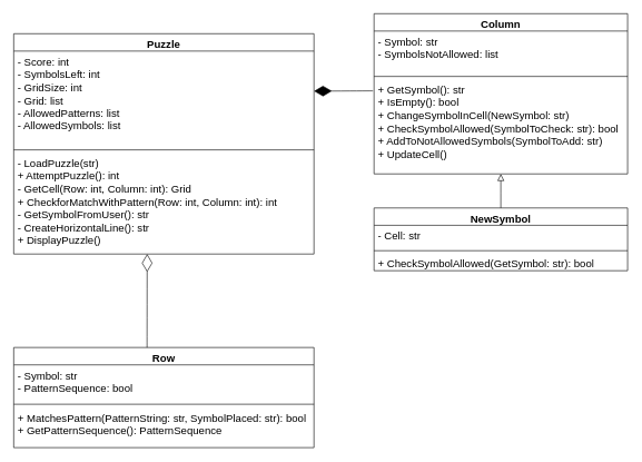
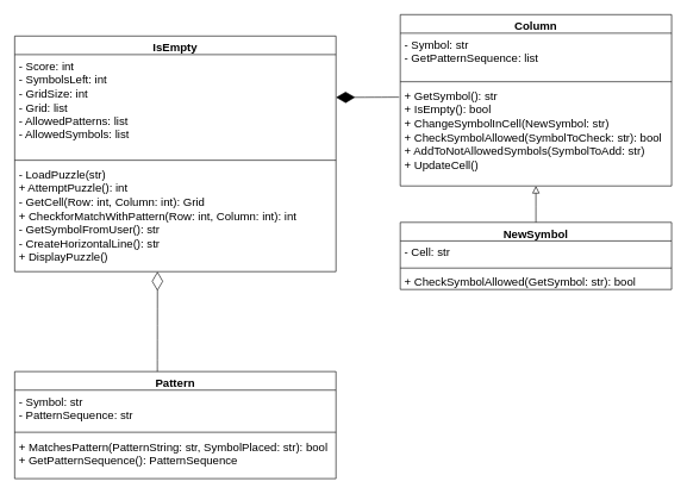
  <mxCell id="0" />
  <mxCell id="1" parent="0" />
- <mxCell id="2" value="Puzzle" style="swimlane;fontStyle=1;align=center;verticalAlign=top;childLayout=stackLayout;horizontal=1;startSize=26;horizontalStack=0;resizeParent=1;resizeParentMax=0;resizeLast=0;collapsible=1;marginBottom=0;whiteSpace=wrap;html=1;fontSize=16;" vertex="1" parent="1"><mxGeometry x="20" y="50" width="450" height="330" as="geometry" /></mxCell>
+ <mxCell id="2" value="IsEmpty" style="swimlane;fontStyle=1;align=center;verticalAlign=top;childLayout=stackLayout;horizontal=1;startSize=26;horizontalStack=0;resizeParent=1;resizeParentMax=0;resizeLast=0;collapsible=1;marginBottom=0;whiteSpace=wrap;html=1;fontSize=16;" vertex="1" parent="1"><mxGeometry x="20" y="50" width="450" height="330" as="geometry" /></mxCell>
  <mxCell id="3" value="- Score: int&lt;br&gt;- SymbolsLeft: int&lt;br&gt;- GridSize: int&lt;br&gt;- Grid: list&lt;br&gt;- AllowedPatterns: list&lt;br&gt;- AllowedSymbols: list" style="text;strokeColor=none;fillColor=none;align=left;verticalAlign=top;spacingLeft=4;spacingRight=4;overflow=hidden;rotatable=0;points=[[0,0.5],[1,0.5]];portConstraint=eastwest;whiteSpace=wrap;html=1;fontSize=16;" vertex="1" parent="2"><mxGeometry y="26" width="450" height="144" as="geometry" /></mxCell>
  <mxCell id="4" value="" style="line;strokeWidth=1;fillColor=none;align=left;verticalAlign=middle;spacingTop=-1;spacingLeft=3;spacingRight=3;rotatable=0;labelPosition=right;points=[];portConstraint=eastwest;strokeColor=inherit;fontSize=16;" vertex="1" parent="2"><mxGeometry y="170" width="450" height="8" as="geometry" /></mxCell>
  <mxCell id="5" value="- LoadPuzzle(str)&lt;br&gt;+ AttemptPuzzle(): int&lt;br&gt;- GetCell(Row: int, Column: int): Grid&lt;br&gt;+ CheckforMatchWithPattern(Row: int, Column: int): int&lt;br&gt;- GetSymbolFromUser(): str&lt;br&gt;- CreateHorizontalLine(): str&lt;br&gt;+ DisplayPuzzle()" style="text;strokeColor=none;fillColor=none;align=left;verticalAlign=top;spacingLeft=4;spacingRight=4;overflow=hidden;rotatable=0;points=[[0,0.5],[1,0.5]];portConstraint=eastwest;whiteSpace=wrap;html=1;fontSize=16;" vertex="1" parent="2"><mxGeometry y="178" width="450" height="152" as="geometry" /></mxCell>
- <mxCell id="6" value="Row" style="swimlane;fontStyle=1;align=center;verticalAlign=top;childLayout=stackLayout;horizontal=1;startSize=26;horizontalStack=0;resizeParent=1;resizeParentMax=0;resizeLast=0;collapsible=1;marginBottom=0;whiteSpace=wrap;html=1;fontSize=16;" vertex="1" parent="1"><mxGeometry x="20" y="520" width="450" height="150" as="geometry" /></mxCell>
- <mxCell id="7" value="- Symbol: str&lt;br&gt;- PatternSequence: bool" style="text;strokeColor=none;fillColor=none;align=left;verticalAlign=top;spacingLeft=4;spacingRight=4;overflow=hidden;rotatable=0;points=[[0,0.5],[1,0.5]];portConstraint=eastwest;whiteSpace=wrap;html=1;fontSize=16;" vertex="1" parent="6"><mxGeometry y="26" width="450" height="54" as="geometry" /></mxCell>
+ <mxCell id="6" value="Pattern" style="swimlane;fontStyle=1;align=center;verticalAlign=top;childLayout=stackLayout;horizontal=1;startSize=26;horizontalStack=0;resizeParent=1;resizeParentMax=0;resizeLast=0;collapsible=1;marginBottom=0;whiteSpace=wrap;html=1;fontSize=16;" vertex="1" parent="1"><mxGeometry x="20" y="520" width="450" height="150" as="geometry" /></mxCell>
+ <mxCell id="7" value="- Symbol: str&lt;br&gt;- PatternSequence: str" style="text;strokeColor=none;fillColor=none;align=left;verticalAlign=top;spacingLeft=4;spacingRight=4;overflow=hidden;rotatable=0;points=[[0,0.5],[1,0.5]];portConstraint=eastwest;whiteSpace=wrap;html=1;fontSize=16;" vertex="1" parent="6"><mxGeometry y="26" width="450" height="54" as="geometry" /></mxCell>
  <mxCell id="8" value="" style="line;strokeWidth=1;fillColor=none;align=left;verticalAlign=middle;spacingTop=-1;spacingLeft=3;spacingRight=3;rotatable=0;labelPosition=right;points=[];portConstraint=eastwest;strokeColor=inherit;fontSize=16;" vertex="1" parent="6"><mxGeometry y="80" width="450" height="10" as="geometry" /></mxCell>
  <mxCell id="9" value="+ MatchesPattern(PatternString: str, SymbolPlaced: str): bool&lt;br&gt;+ GetPatternSequence(): PatternSequence" style="text;strokeColor=none;fillColor=none;align=left;verticalAlign=top;spacingLeft=4;spacingRight=4;overflow=hidden;rotatable=0;points=[[0,0.5],[1,0.5]];portConstraint=eastwest;whiteSpace=wrap;html=1;fontSize=16;" vertex="1" parent="6"><mxGeometry y="90" width="450" height="60" as="geometry" /></mxCell>
  <mxCell id="10" value="Column" style="swimlane;fontStyle=1;align=center;verticalAlign=top;childLayout=stackLayout;horizontal=1;startSize=26;horizontalStack=0;resizeParent=1;resizeParentMax=0;resizeLast=0;collapsible=1;marginBottom=0;whiteSpace=wrap;html=1;fontSize=16;" vertex="1" parent="1"><mxGeometry x="560" y="20" width="380" height="240" as="geometry" /></mxCell>
- <mxCell id="11" value="- Symbol: str&lt;br&gt;- SymbolsNotAllowed: list" style="text;strokeColor=none;fillColor=none;align=left;verticalAlign=top;spacingLeft=4;spacingRight=4;overflow=hidden;rotatable=0;points=[[0,0.5],[1,0.5]];portConstraint=eastwest;whiteSpace=wrap;html=1;fontSize=16;" vertex="1" parent="10"><mxGeometry y="26" width="380" height="64" as="geometry" /></mxCell>
+ <mxCell id="11" value="- Symbol: str&lt;br&gt;- GetPatternSequence: list" style="text;strokeColor=none;fillColor=none;align=left;verticalAlign=top;spacingLeft=4;spacingRight=4;overflow=hidden;rotatable=0;points=[[0,0.5],[1,0.5]];portConstraint=eastwest;whiteSpace=wrap;html=1;fontSize=16;" vertex="1" parent="10"><mxGeometry y="26" width="380" height="64" as="geometry" /></mxCell>
  <mxCell id="12" value="" style="line;strokeWidth=1;fillColor=none;align=left;verticalAlign=middle;spacingTop=-1;spacingLeft=3;spacingRight=3;rotatable=0;labelPosition=right;points=[];portConstraint=eastwest;strokeColor=inherit;fontSize=16;" vertex="1" parent="10"><mxGeometry y="90" width="380" height="8" as="geometry" /></mxCell>
  <mxCell id="13" value="+ GetSymbol(): str&lt;br&gt;+ IsEmpty(): bool&lt;br&gt;+ ChangeSymbolInCell(NewSymbol: str)&lt;br&gt;+ CheckSymbolAllowed(SymbolToCheck: str): bool&lt;br&gt;+ AddToNotAllowedSymbols(SymbolToAdd: str)&lt;br&gt;+ UpdateCell()" style="text;strokeColor=none;fillColor=none;align=left;verticalAlign=top;spacingLeft=4;spacingRight=4;overflow=hidden;rotatable=0;points=[[0,0.5],[1,0.5]];portConstraint=eastwest;whiteSpace=wrap;html=1;fontSize=16;" vertex="1" parent="10"><mxGeometry y="98" width="380" height="142" as="geometry" /></mxCell>
  <mxCell id="14" value="NewSymbol" style="swimlane;fontStyle=1;align=center;verticalAlign=top;childLayout=stackLayout;horizontal=1;startSize=26;horizontalStack=0;resizeParent=1;resizeParentMax=0;resizeLast=0;collapsible=1;marginBottom=0;whiteSpace=wrap;html=1;fontSize=16;" vertex="1" parent="1"><mxGeometry x="560" y="311" width="380" height="94" as="geometry" /></mxCell>
  <mxCell id="15" value="- Cell: str" style="text;strokeColor=none;fillColor=none;align=left;verticalAlign=top;spacingLeft=4;spacingRight=4;overflow=hidden;rotatable=0;points=[[0,0.5],[1,0.5]];portConstraint=eastwest;whiteSpace=wrap;html=1;fontSize=16;" vertex="1" parent="14"><mxGeometry y="26" width="380" height="34" as="geometry" /></mxCell>
  <mxCell id="16" value="" style="line;strokeWidth=1;fillColor=none;align=left;verticalAlign=middle;spacingTop=-1;spacingLeft=3;spacingRight=3;rotatable=0;labelPosition=right;points=[];portConstraint=eastwest;strokeColor=inherit;fontSize=16;" vertex="1" parent="14"><mxGeometry y="60" width="380" height="8" as="geometry" /></mxCell>
  <mxCell id="17" value="+ CheckSymbolAllowed(GetSymbol: str): bool" style="text;strokeColor=none;fillColor=none;align=left;verticalAlign=top;spacingLeft=4;spacingRight=4;overflow=hidden;rotatable=0;points=[[0,0.5],[1,0.5]];portConstraint=eastwest;whiteSpace=wrap;html=1;fontSize=16;" vertex="1" parent="14"><mxGeometry y="68" width="380" height="26" as="geometry" /></mxCell>
  <mxCell id="18" value="" style="endArrow=diamondThin;endFill=0;endSize=24;html=1;rounded=0;fontSize=12;curved=1;exitX=0.444;exitY=0;exitDx=0;exitDy=0;exitPerimeter=0;" edge="1" parent="1" source="6"><mxGeometry width="160" relative="1" as="geometry"><mxPoint x="220" y="510" as="sourcePoint" /><mxPoint x="220" y="380" as="targetPoint" /></mxGeometry></mxCell>
  <mxCell id="19" value="" style="endArrow=diamondThin;endFill=1;endSize=24;html=1;rounded=0;fontSize=12;curved=1;exitX=-0.004;exitY=0.124;exitDx=0;exitDy=0;exitPerimeter=0;" edge="1" parent="1" source="13"><mxGeometry width="160" relative="1" as="geometry"><mxPoint x="410" y="0" as="sourcePoint" /><mxPoint x="470" y="136" as="targetPoint" /></mxGeometry></mxCell>
  <mxCell id="20" value="" style="endArrow=block;html=1;endFill=0;edgeStyle=elbowEdgeStyle;elbow=vertical;rounded=0;fontSize=12;startSize=8;endSize=8;curved=1;exitX=0.5;exitY=0;exitDx=0;exitDy=0;" edge="1" parent="1" source="14" target="13"><mxGeometry width="160" relative="1" as="geometry"><mxPoint x="640" y="280" as="sourcePoint" /><mxPoint x="800" y="280" as="targetPoint" /></mxGeometry></mxCell>
